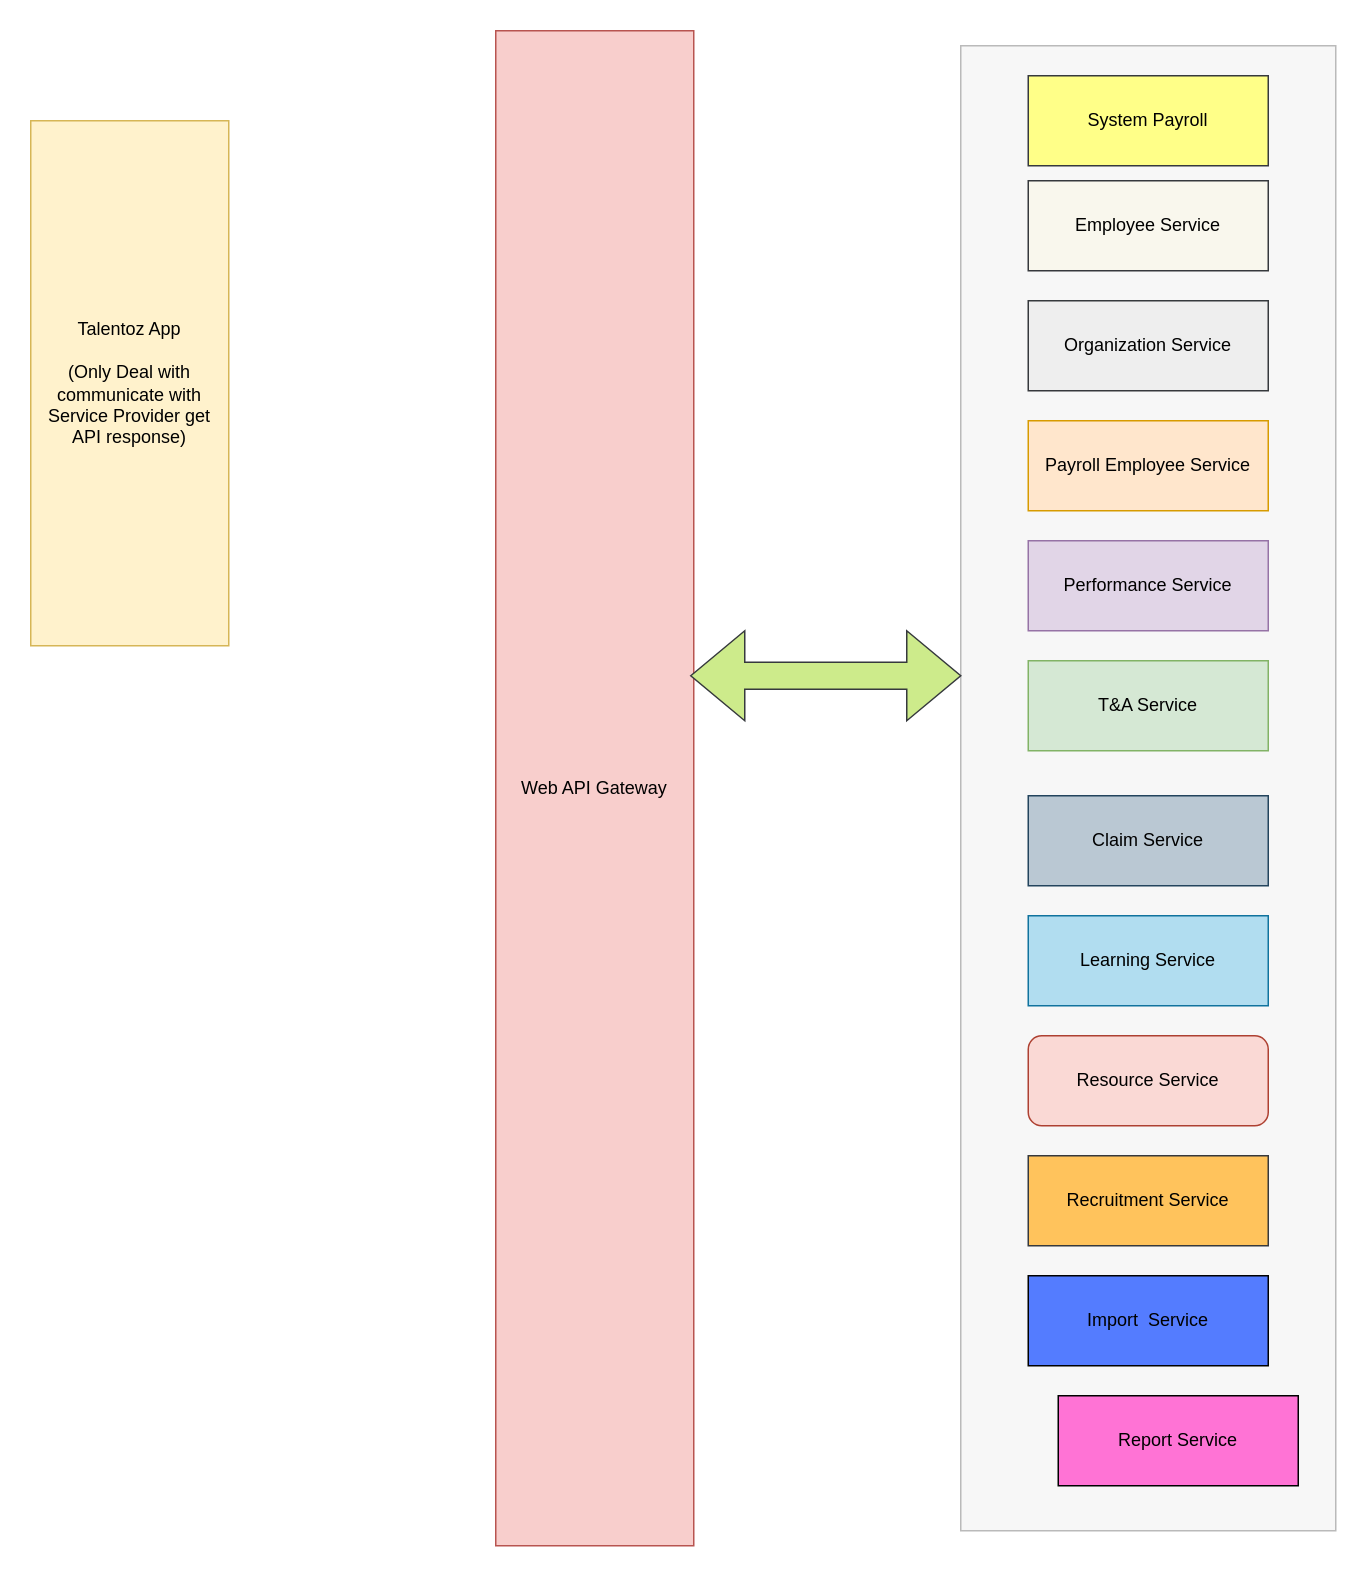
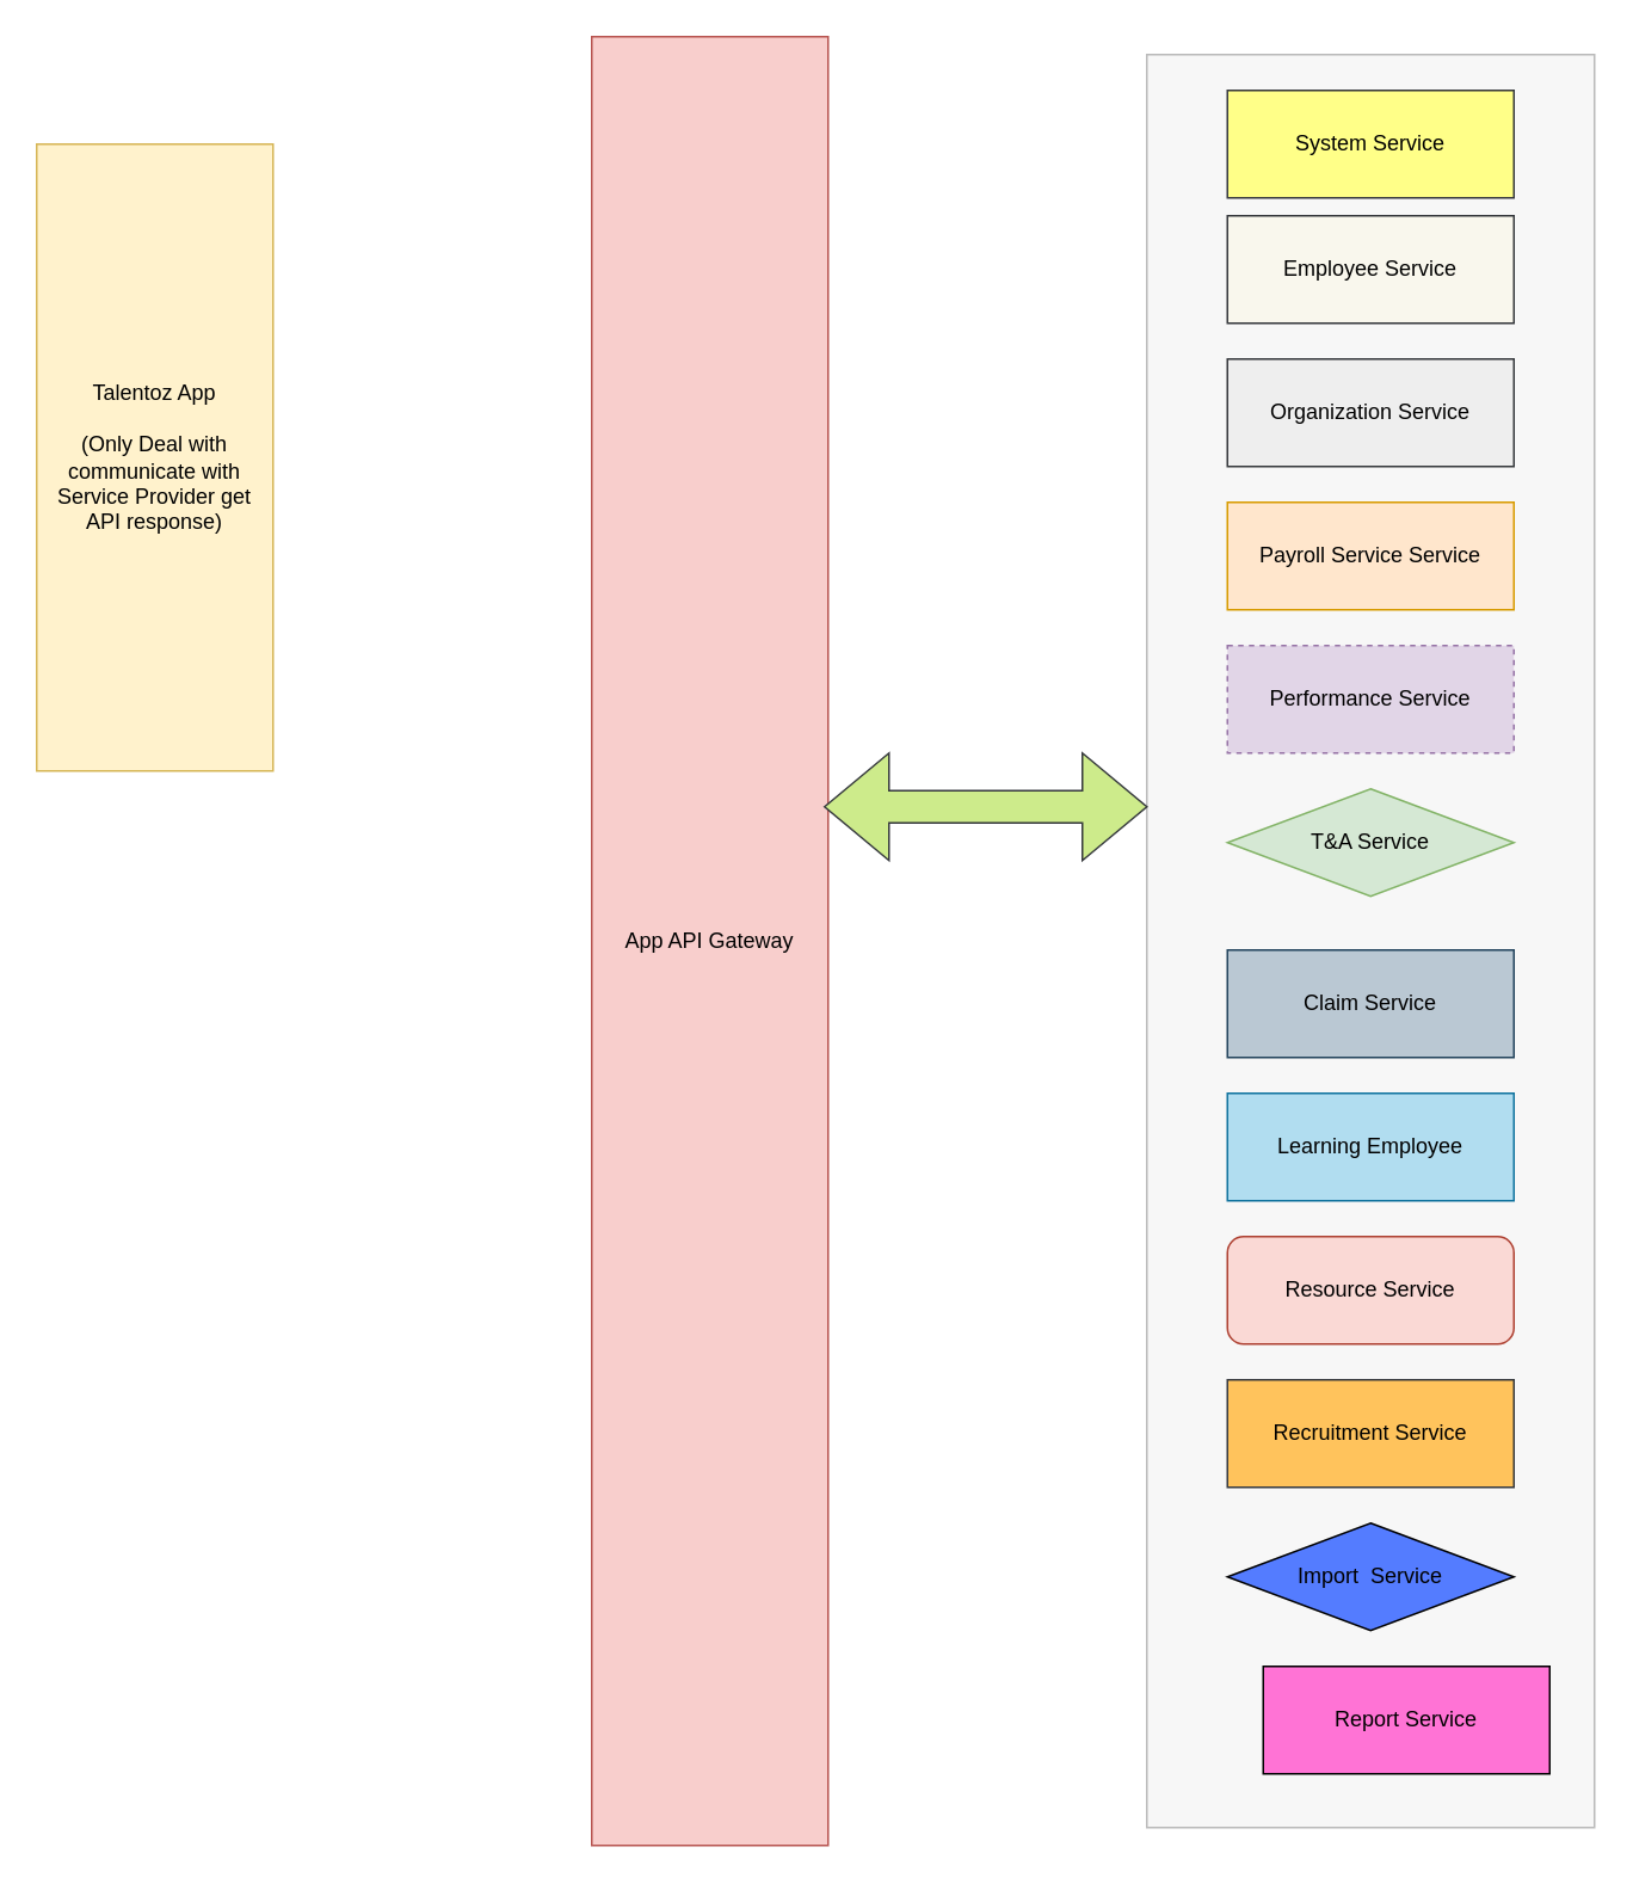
  <mxCell id="0" />
  <mxCell id="1" parent="0" />
  <mxCell id="2" value="Talentoz App&lt;br&gt;&lt;br&gt;(Only Deal with communicate with Service Provider get API response)" style="whiteSpace=wrap;html=1;fillColor=#fff2cc;strokeColor=#d6b656;" vertex="1" parent="1"><mxGeometry x="20" y="80" width="132" height="350" as="geometry" /></mxCell>
- <mxCell id="3" value="Web API Gateway" style="whiteSpace=wrap;html=1;fillColor=#f8cecc;strokeColor=#b85450;" vertex="1" parent="1"><mxGeometry x="330" y="20" width="132" height="1010" as="geometry" /></mxCell>
+ <mxCell id="3" value="App API Gateway" style="whiteSpace=wrap;html=1;fillColor=#f8cecc;strokeColor=#b85450;" vertex="1" parent="1"><mxGeometry x="330" y="20" width="132" height="1010" as="geometry" /></mxCell>
  <mxCell id="4" value="" style="whiteSpace=wrap;html=1;fillColor=#F7F7F7;strokeColor=#BABABA;fontColor=#333333;" vertex="1" parent="1"><mxGeometry x="640" y="30" width="250" height="990" as="geometry" /></mxCell>
- <mxCell id="5" value="System Payroll" style="rounded=0;whiteSpace=wrap;html=1;fillColor=#ffff88;strokeColor=#36393d;" vertex="1" parent="1"><mxGeometry x="685" y="50" width="160" height="60" as="geometry" /></mxCell>
+ <mxCell id="5" value="System Service" style="rounded=0;whiteSpace=wrap;html=1;fillColor=#ffff88;strokeColor=#36393d;" vertex="1" parent="1"><mxGeometry x="685" y="50" width="160" height="60" as="geometry" /></mxCell>
  <mxCell id="6" value="Employee Service" style="rounded=0;whiteSpace=wrap;html=1;fillColor=#f9f7ed;strokeColor=#36393d;" vertex="1" parent="1"><mxGeometry x="685" y="120" width="160" height="60" as="geometry" /></mxCell>
  <mxCell id="7" value="Organization Service" style="rounded=0;whiteSpace=wrap;html=1;fillColor=#eeeeee;strokeColor=#36393d;" vertex="1" parent="1"><mxGeometry x="685" y="200" width="160" height="60" as="geometry" /></mxCell>
- <mxCell id="8" value="Payroll Employee Service" style="rounded=0;whiteSpace=wrap;html=1;fillColor=#ffe6cc;strokeColor=#d79b00;" vertex="1" parent="1"><mxGeometry x="685" y="280" width="160" height="60" as="geometry" /></mxCell>
- <mxCell id="9" value="Performance Service" style="rounded=0;whiteSpace=wrap;html=1;fillColor=#e1d5e7;strokeColor=#9673a6;" vertex="1" parent="1"><mxGeometry x="685" y="360" width="160" height="60" as="geometry" /></mxCell>
- <mxCell id="10" value="T&amp;amp;A Service" style="rounded=0;whiteSpace=wrap;html=1;fillColor=#d5e8d4;strokeColor=#82b366;" vertex="1" parent="1"><mxGeometry x="685" y="440" width="160" height="60" as="geometry" /></mxCell>
+ <mxCell id="8" value="Payroll Service Service" style="rounded=0;whiteSpace=wrap;html=1;fillColor=#ffe6cc;strokeColor=#d79b00;" vertex="1" parent="1"><mxGeometry x="685" y="280" width="160" height="60" as="geometry" /></mxCell>
+ <mxCell id="9" value="Performance Service" style="rounded=0;whiteSpace=wrap;html=1;fillColor=#e1d5e7;strokeColor=#9673a6;dashed=1;" vertex="1" parent="1"><mxGeometry x="685" y="360" width="160" height="60" as="geometry" /></mxCell>
+ <mxCell id="10" value="T&amp;amp;A Service" style="rhombus;whiteSpace=wrap;html=1;fillColor=#d5e8d4;strokeColor=#82b366;" vertex="1" parent="1"><mxGeometry x="685" y="440" width="160" height="60" as="geometry" /></mxCell>
  <mxCell id="11" value="Claim Service" style="rounded=0;whiteSpace=wrap;html=1;fillColor=#bac8d3;strokeColor=#23445d;" vertex="1" parent="1"><mxGeometry x="685" y="530" width="160" height="60" as="geometry" /></mxCell>
- <mxCell id="12" value="Learning Service" style="rounded=0;whiteSpace=wrap;html=1;fillColor=#b1ddf0;strokeColor=#10739e;" vertex="1" parent="1"><mxGeometry x="685" y="610" width="160" height="60" as="geometry" /></mxCell>
+ <mxCell id="12" value="Learning Employee" style="rounded=0;whiteSpace=wrap;html=1;fillColor=#b1ddf0;strokeColor=#10739e;" vertex="1" parent="1"><mxGeometry x="685" y="610" width="160" height="60" as="geometry" /></mxCell>
  <mxCell id="13" value="Resource Service" style="whiteSpace=wrap;html=1;fillColor=#fad9d5;strokeColor=#ae4132;rounded=1;" vertex="1" parent="1"><mxGeometry x="685" y="690" width="160" height="60" as="geometry" /></mxCell>
  <mxCell id="14" value="Recruitment Service" style="rounded=0;whiteSpace=wrap;html=1;fillColor=#FFC35C;strokeColor=#36393d;" vertex="1" parent="1"><mxGeometry x="685" y="770" width="160" height="60" as="geometry" /></mxCell>
- <mxCell id="15" value="Import&amp;nbsp; Service" style="rounded=0;whiteSpace=wrap;html=1;fillColor=#547CFF;" vertex="1" parent="1"><mxGeometry x="685" y="850" width="160" height="60" as="geometry" /></mxCell>
+ <mxCell id="15" value="Import&amp;nbsp; Service" style="rhombus;whiteSpace=wrap;html=1;fillColor=#547CFF;" vertex="1" parent="1"><mxGeometry x="685" y="850" width="160" height="60" as="geometry" /></mxCell>
  <mxCell id="16" value="Report Service" style="rounded=0;whiteSpace=wrap;html=1;fillColor=#FF73D5;" vertex="1" parent="1"><mxGeometry x="705" y="930" width="160" height="60" as="geometry" /></mxCell>
  <mxCell id="17" value="" style="shape=doubleArrow;whiteSpace=wrap;html=1;fillColor=#cdeb8b;strokeColor=#36393d;" vertex="1" parent="1"><mxGeometry x="460" y="420" width="180" height="60" as="geometry" /></mxCell>
